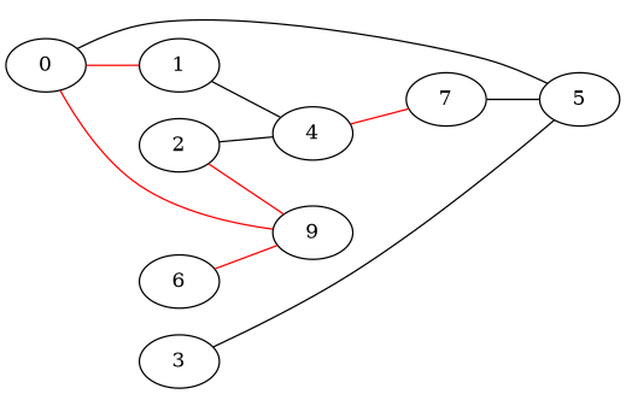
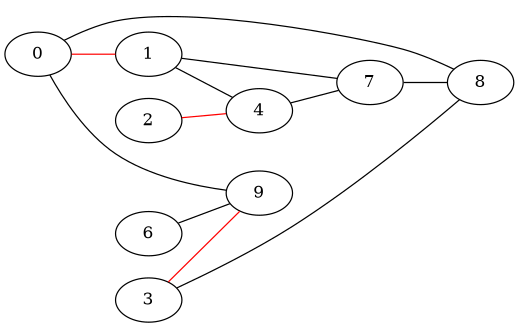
  graph {
    rankdir=LR
    0
    1
-   8 [label=5]
+   8
    9
    4
    7
    2
    3
    6
    0 -- 1 [color=red]
    0 -- 8
-   0 -- 9 [color=red]
+   0 -- 9
    1 -- 4
-   4 -- 7 [color=red]
+   1 -- 7
+   4 -- 7
    7 -- 8
-   2 -- 9 [color=red]
-   2 -- 4
+   3 -- 9 [color=red]
+   2 -- 4 [color=red]
    3 -- 8
-   6 -- 9 [color=red]
+   6 -- 9 [color=black]
  }
